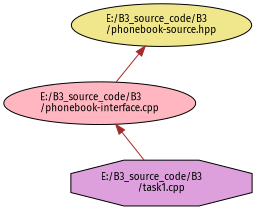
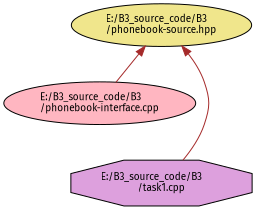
  digraph {
    fontname="Fira Sans"
    node [color=black fontname="Fira Sans" fontsize=10 shape=ellipse style=filled]
    edge [color=brown dir=back fontname="Fira Sans" fontsize=10 labelfontname=Helvetica labelfontsize=10 style=solid]
    n1 [fillcolor=khaki fontcolor=black height=0.2 label="E:/B3_source_code/B3\l/phonebook-source.hpp" width=0.4]
    n2 [fillcolor=lightpink height=0.2 label="E:/B3_source_code/B3\l/phonebook-interface.cpp" width=0.4]
    n3 [fillcolor=plum height=0.2 label="E:/B3_source_code/B3\l/task1.cpp" shape=octagon width=0.4]
    n1 -> n2
-   n2 -> n3
+   n1 -> n3
  }
